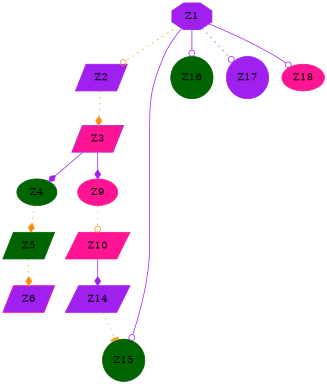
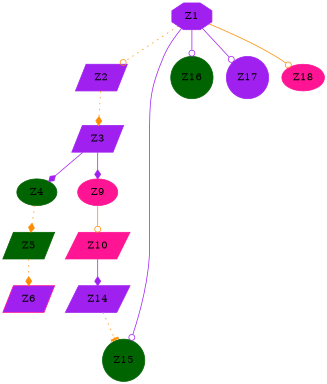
  digraph {
    node [color=purple shape=parallelogram style=filled]
    edge [arrowhead=odot color=purple style=solid]
    Z1 [shape=octagon]
    Z2
    Z15 [color=darkgreen shape=circle]
    Z16 [color=darkgreen shape=circle]
    Z17 [shape=circle]
    Z18 [color=deeppink shape=ellipse]
-   Z3 [fillcolor=deeppink]
+   Z3
    Z4 [color=darkgreen shape=ellipse]
    Z9 [color=deeppink shape=ellipse]
    Z5 [color=darkgreen]
    Z6 [color=deeppink fillcolor=purple]
    Z10 [color=deeppink]
    Z14
    Z1 -> Z2 [color=darkorange style=dotted]
    Z1 -> Z15
    Z1 -> Z16
-   Z1 -> Z17 [style=dotted]
-   Z1 -> Z18
+   Z1 -> Z17
+   Z1 -> Z18 [color=darkorange]
    Z2 -> Z3 [arrowhead=diamond color=darkorange style=dotted]
    Z3 -> Z4 [arrowhead=diamond]
    Z3 -> Z9 [arrowhead=diamond]
    Z4 -> Z5 [arrowhead=diamond color=darkorange style=dotted]
-   Z9 -> Z10 [color=darkorange style=dotted]
+   Z9 -> Z10 [color=darkorange]
    Z5 -> Z6 [arrowhead=diamond color=darkorange style=dotted]
    Z10 -> Z14 [arrowhead=diamond]
    Z14 -> Z15 [arrowhead=tee color=darkorange style=dotted]
  }
